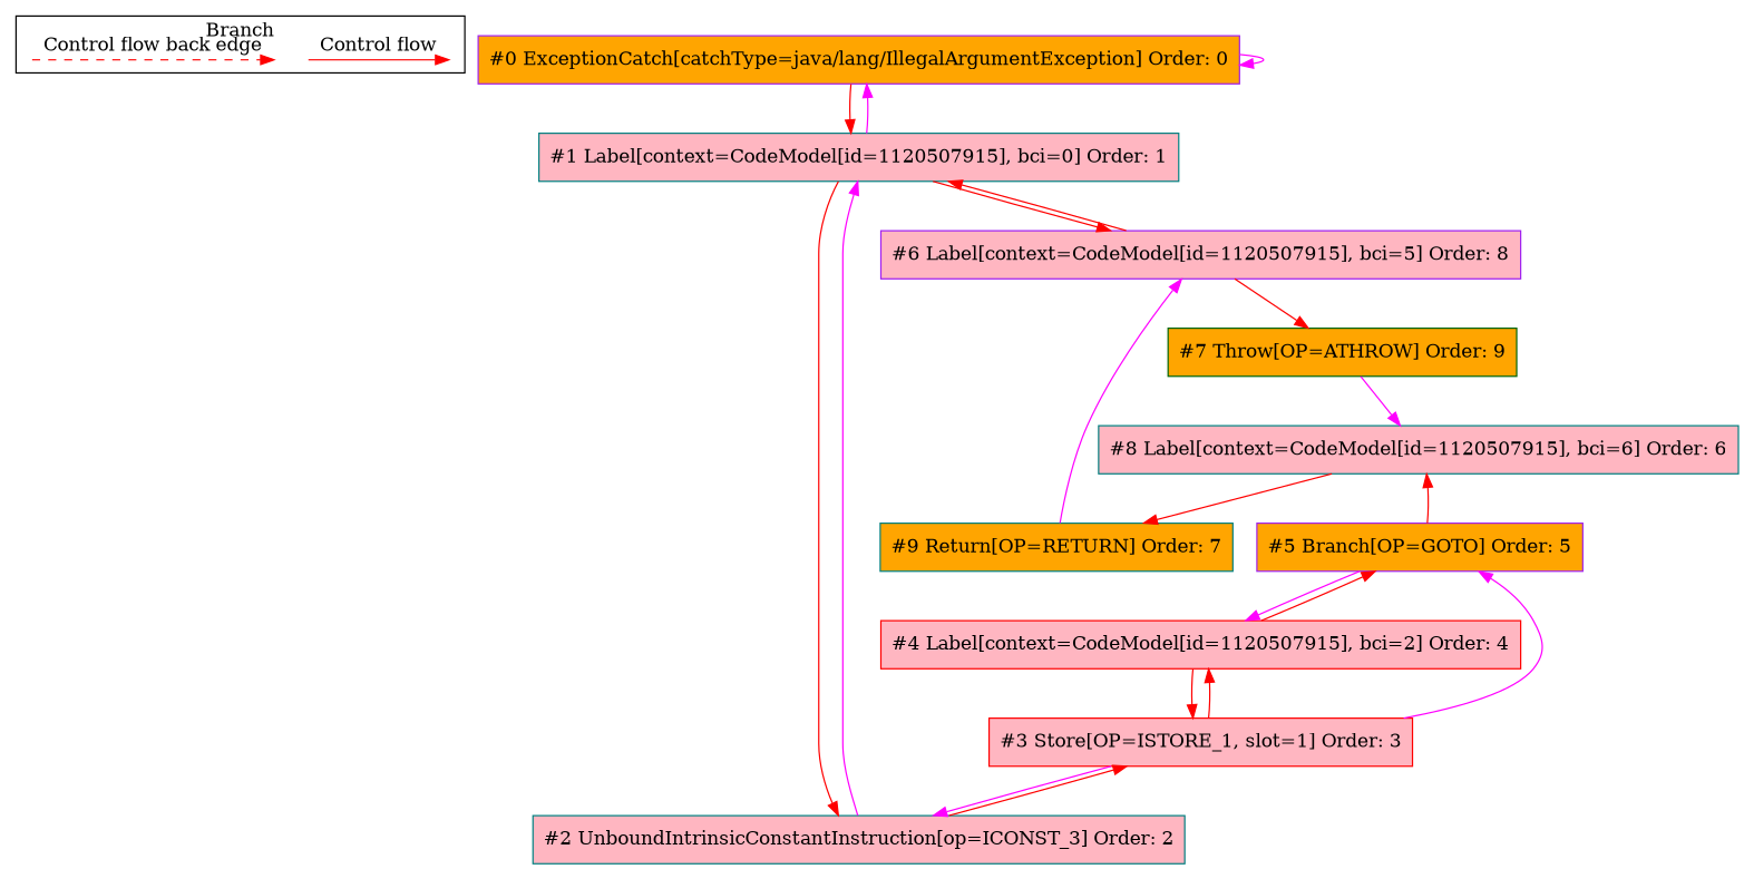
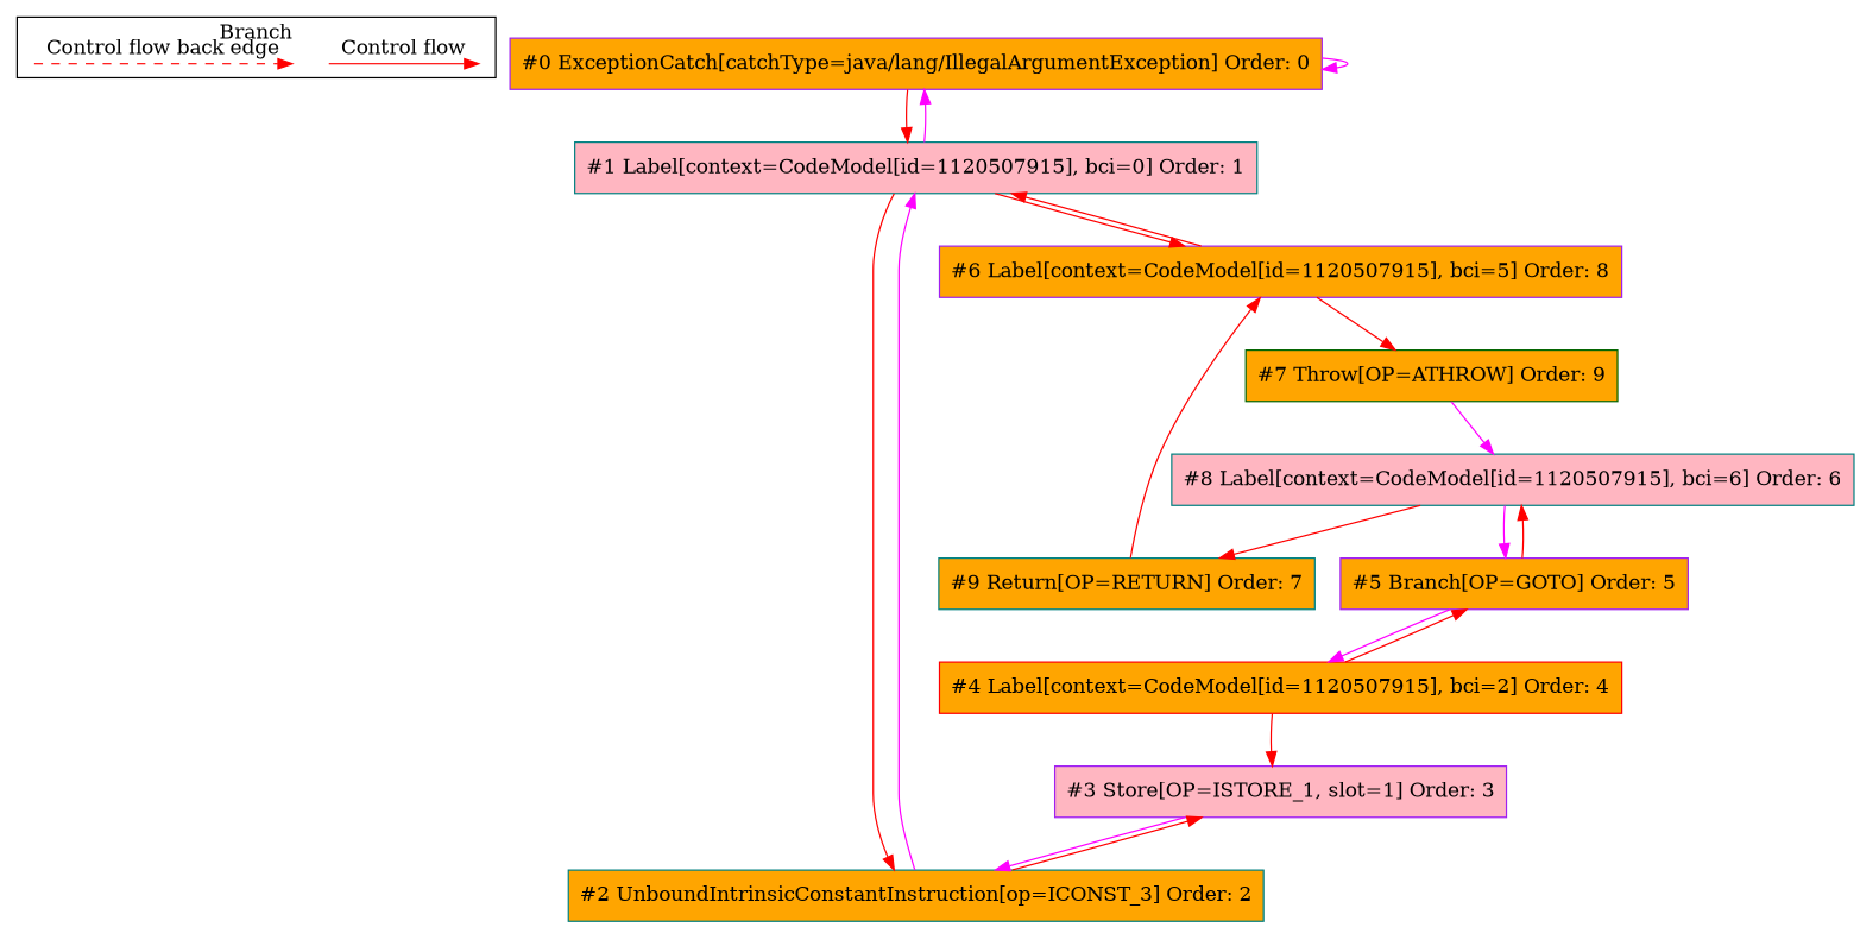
  digraph {
    ordering=in
    node [shape=box style=filled fillcolor=orange]
    edge [color=red]
    c0 [shape=point style=invis fillcolor=""]
    c1 [shape=point style=invis fillcolor=""]
    c2 [shape=point style=invis fillcolor=""]
    c3 [shape=point style=invis fillcolor=""]
    n5 [color=purple label="#0 ExceptionCatch[catchType=java/lang/IllegalArgumentException] Order: 0"]
    n6 [color=teal fillcolor=lightpink label="#1 Label[context=CodeModel[id=1120507915], bci=0] Order: 1"]
-   n7 [color=teal fillcolor=lightpink label="#2 UnboundIntrinsicConstantInstruction[op=ICONST_3] Order: 2"]
-   n8 [color=purple fillcolor=lightpink label="#6 Label[context=CodeModel[id=1120507915], bci=5] Order: 8"]
-   n9 [color=red fillcolor=lightpink label="#3 Store[OP=ISTORE_1, slot=1] Order: 3"]
+   n7 [color=teal label="#2 UnboundIntrinsicConstantInstruction[op=ICONST_3] Order: 2"]
+   n8 [color=purple label="#6 Label[context=CodeModel[id=1120507915], bci=5] Order: 8"]
+   n9 [color=purple fillcolor=lightpink label="#3 Store[OP=ISTORE_1, slot=1] Order: 3"]
    n10 [color=darkgreen label="#7 Throw[OP=ATHROW] Order: 9"]
-   n11 [color=red fillcolor=lightpink label="#4 Label[context=CodeModel[id=1120507915], bci=2] Order: 4"]
+   n11 [color=red label="#4 Label[context=CodeModel[id=1120507915], bci=2] Order: 4"]
    n12 [color=purple label="#5 Branch[OP=GOTO] Order: 5"]
    n13 [color=teal fillcolor=lightpink label="#8 Label[context=CodeModel[id=1120507915], bci=6] Order: 6"]
    n14 [color=teal label="#9 Return[OP=RETURN] Order: 7"]
    subgraph cluster_1 {
      label=Branch
      subgraph sub_2 {
        label=Legend
        rank=same
        c0
        c1
        c2
        c3
      }
    }
    c0 -> c1 [label="Control flow" style=solid]
    c2 -> c3 [label="Control flow back edge" style=dashed]
    n5 -> n5 [color=fuchsia]
    n5 -> n6
    n6 -> n5 [color=fuchsia]
    n6 -> n7
    n6 -> n8
    n7 -> n6 [color=fuchsia]
    n7 -> n9
    n8 -> n6
    n8 -> n10
    n9 -> n7 [color=fuchsia]
-   n9 -> n11
    n10 -> n13 [color=fuchsia]
    n11 -> n9
    n11 -> n12
    n12 -> n11 [color=fuchsia]
    n12 -> n13
-   n9 -> n12 [color=fuchsia]
+   n13 -> n12 [color=fuchsia]
    n13 -> n14
-   n14 -> n8 [color=fuchsia]
+   n14 -> n8
  }
